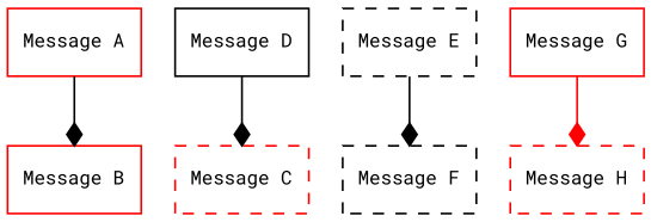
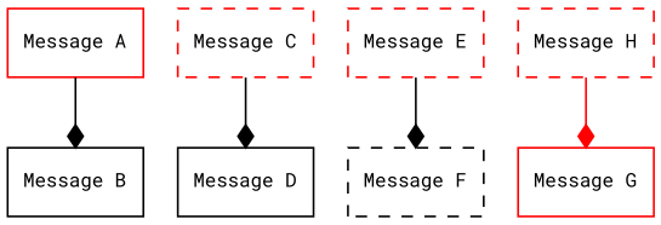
  digraph {
    fontname="Roboto Mono"
    node [fontname="Roboto Mono" fontsize=10 shape=record]
    edge [arrowhead=diamond fontname="Roboto Mono"]
    n1 [color=red label="Message A"]
-   n2 [label="Message B" color=red]
+   n2 [label="Message B"]
    n3 [color=red label="Message C" style=dashed]
    n4 [label="Message D"]
-   n5 [label="Message E" style=dashed]
+   n5 [label="Message E" style=dashed color=red]
    n6 [label="Message F" style=dashed]
    n7 [color=red label="Message G"]
    n8 [color=red label="Message H" style=dashed]
    n1 -> n2
-   n4 -> n3
+   n3 -> n4
    n5 -> n6
-   n7 -> n8 [color=red]
+   n8 -> n7 [color=red]
  }
